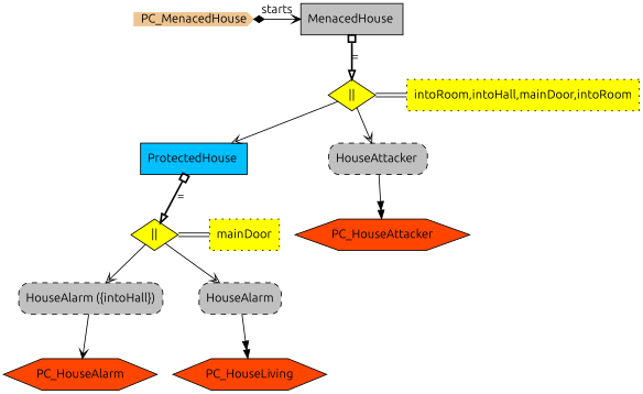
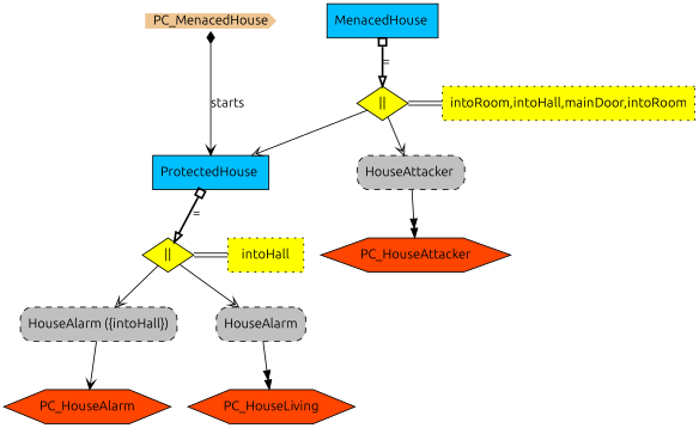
  digraph {
    fontname=Ubuntu
    node [fillcolor=yellow fontname=Ubuntu shape=rectangle style=filled]
    edge [fontname=Ubuntu arrowhead=vee]
    n1 [label="||" shape=diamond]
    n2 [label="intoRoom,intoHall,mainDoor,intoRoom" shape=rect style="filled,dotted"]
    n3 [label="||" shape=diamond]
-   n4 [label=mainDoor shape=rect style="filled,dotted"]
+   n4 [label=intoHall shape=rect style="filled,dotted"]
    n5 [color=burlywood2 height=.2 label=PC_MenacedHouse shape=cds width=.2 fillcolor=""]
-   n6 [fillcolor=gray label="MenacedHouse " shape=box]
+   n6 [fillcolor=deepskyblue label="MenacedHouse " shape=box]
    n7 [fillcolor=gray label="HouseAttacker " style="rounded,filled,dashed"]
    n8 [fillcolor=deepskyblue label="ProtectedHouse " shape=box]
    n9 [fillcolor=gray label="HouseAlarm ({intoHall})" style="rounded,filled,dashed"]
    n10 [fillcolor=gray label=HouseAlarm style="rounded,filled,dashed"]
    n11 [fillcolor=orangered label=PC_HouseAttacker shape=hexagon]
    n12 [fillcolor=orangered label=PC_HouseAlarm shape=hexagon]
    n13 [fillcolor=orangered label=PC_HouseLiving shape=hexagon]
    subgraph sub_1 {
      rank=same
      n1
      n2
    }
    subgraph sub_2 {
      rank=same
      n3
      n4
    }
    subgraph sub_3 {
      rank=min
      n5
      n6
    }
    n1 -> n2 [color="black:invis:black" dir=none arrowhead=""]
    n1 -> n7 [fillcolor=white]
    n1 -> n8 [fillcolor=white]
    n3 -> n4 [color="black:invis:black" dir=none arrowhead=""]
    n3 -> n9 [fillcolor=white]
    n3 -> n10 [fillcolor=white]
-   n5 -> n6 [arrowhead=open arrowtail=diamond dir=both label=starts]
+   n5 -> n8 [arrowhead=open arrowtail=diamond dir=both label=starts]
    n6 -> n1 [arrowhead=onormal arrowtail=obox dir=both label="=" penwidth=2]
    n7 -> n11 [arrowhead=normalnormal label=" "]
    n8 -> n3 [arrowhead=onormal arrowtail=obox dir=both label="=" penwidth=2]
    n9 -> n12 [label=" "]
    n10 -> n13 [arrowhead=normalnormal label=" "]
  }
